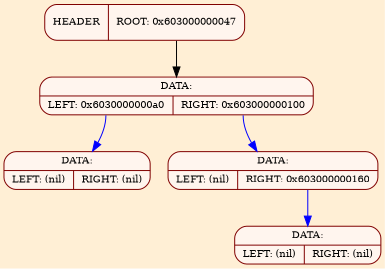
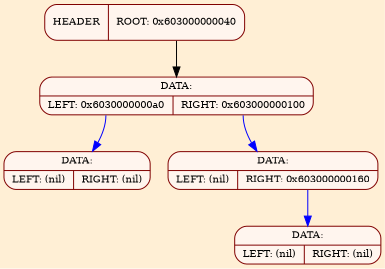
  digraph {
    bgcolor="#FFEFD5"
    rankdir=TB
    node [color="#800000" fillcolor="#FFF5EE" fontsize=10 shape=Mrecord style=filled]
    edge [color="#0000ff" fontsize=15 tailport=fr weight=1]
    n1 [label=" {DATA:  | {<fl> LEFT: 0x6030000000a0 | <fr> RIGHT: 0x603000000100}} "]
    n2 [label=" {DATA:  | {<fl> LEFT: (nil) | <fr> RIGHT: (nil)}} "]
    n3 [label=" {DATA:  | {<fl> LEFT: (nil) | <fr> RIGHT: 0x603000000160}} "]
    n4 [label=" {DATA:  | {<fl> LEFT: (nil) | <fr> RIGHT: (nil)}} "]
-   n5 [label=" HEADER | <f1> ROOT: 0x603000000047 "]
+   n5 [label=" HEADER | <f1> ROOT: 0x603000000040 "]
    n1 -> n2 [tailport=fl]
    n1 -> n3
    n3 -> n4
    n5 -> n1 [color="#000000" tailport=f1 weight=""]
  }
